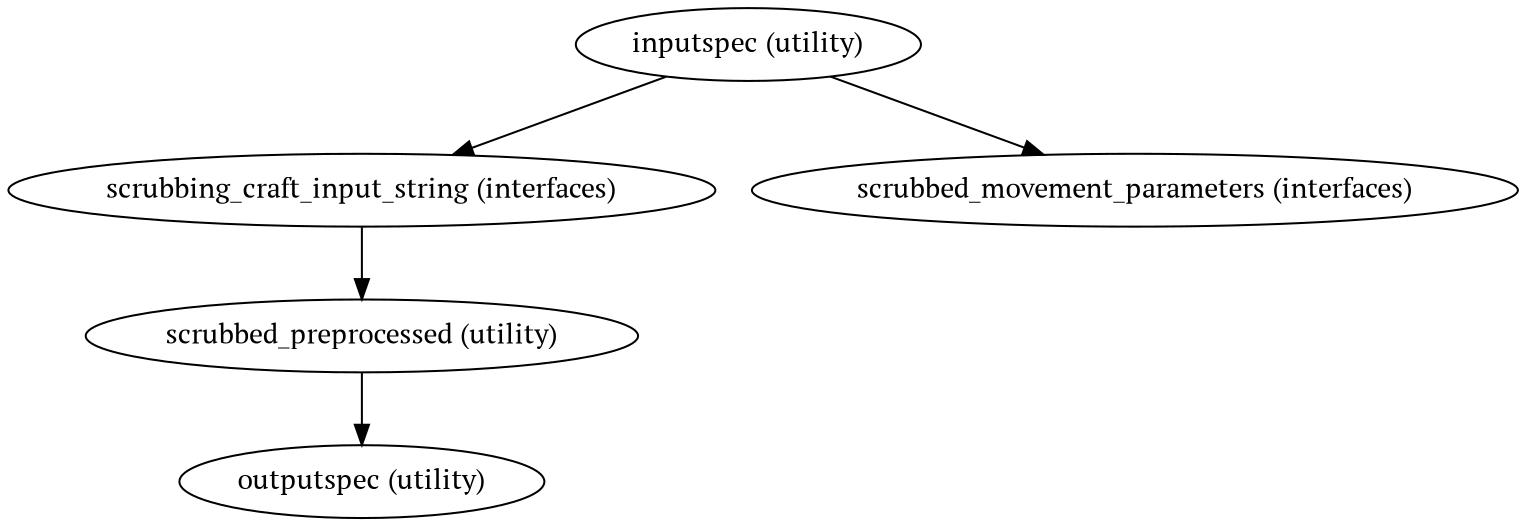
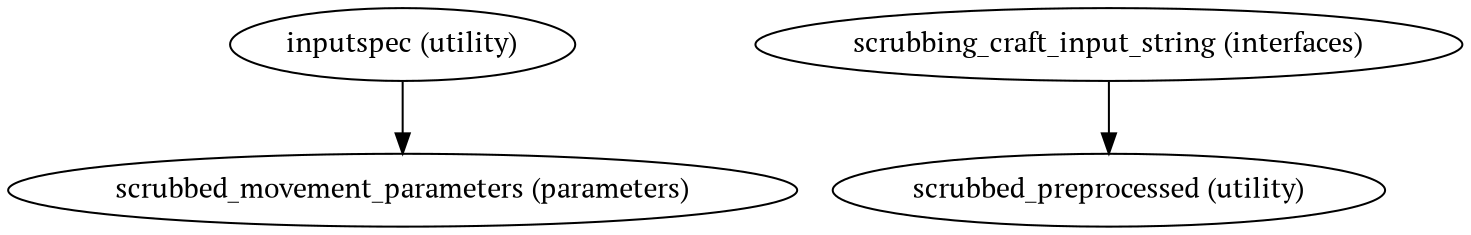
  strict digraph {
    fontname="PT Serif"
    node [fontname="PT Serif"]
    edge [fontname="PT Serif"]
    "inputspec (utility)"
    "scrubbing_craft_input_string (interfaces)"
-   "scrubbed_movement_parameters (interfaces)"
+   "scrubbed_movement_parameters (interfaces)" [label="scrubbed_movement_parameters (parameters)"]
    n4 [label="scrubbed_preprocessed (utility)"]
-   "outputspec (utility)"
-   "inputspec (utility)" -> "scrubbing_craft_input_string (interfaces)"
    "inputspec (utility)" -> "scrubbed_movement_parameters (interfaces)"
    "scrubbing_craft_input_string (interfaces)" -> n4
-   n4 -> "outputspec (utility)"
  }
